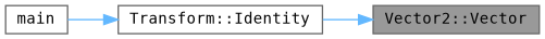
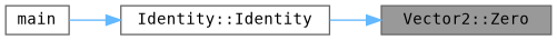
  digraph {
    rankdir=RL
    node [color=grey40 fillcolor=white fontname=Consolas fontsize=11 shape=box style=filled]
    edge [color=steelblue1 dir=back fontname=Consolas fontsize=11 labelfontname=Helvetica labelfontsize=10 style=solid]
-   n1 [color=gray40 fillcolor=grey60 fontcolor=black height=0.2 label="Vector2::Vector" width=0.4]
-   n2 [height=0.2 label="Transform::Identity" width=0.4]
+   n1 [color=gray40 fillcolor=grey60 fontcolor=black height=0.2 label="Vector2::Zero" width=0.4]
+   n2 [height=0.2 label="Identity::Identity" width=0.4]
    n3 [height=0.2 label=main width=0.4]
    n1 -> n2
    n2 -> n3
  }
